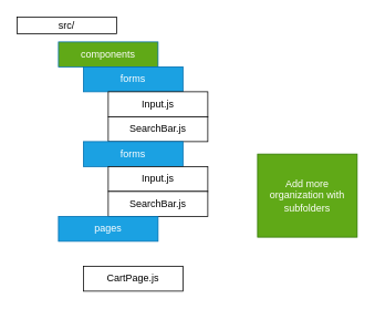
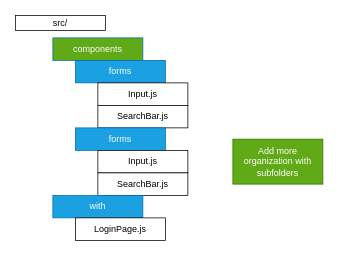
  <mxCell id="0" />
  <mxCell id="1" parent="0" />
  <mxCell id="2" value="src/" style="rounded=0;whiteSpace=wrap;html=1;fillColor=#FFFFFF;fontColor=#000000;" vertex="1" parent="1"><mxGeometry x="20" y="20" width="120" height="20" as="geometry" /></mxCell>
  <mxCell id="3" value="components" style="rounded=0;whiteSpace=wrap;html=1;fillColor=#60a917;strokeColor=#006EAF;fontColor=#ffffff;" vertex="1" parent="1"><mxGeometry x="70" y="50" width="120" height="30" as="geometry" /></mxCell>
  <mxCell id="4" value="forms" style="rounded=0;whiteSpace=wrap;html=1;fillColor=#1ba1e2;fontColor=#ffffff;strokeColor=#006EAF;" vertex="1" parent="1"><mxGeometry x="100" y="80" width="120" height="30" as="geometry" /></mxCell>
  <mxCell id="5" value="Input.js" style="rounded=0;whiteSpace=wrap;html=1;fillColor=#FFFFFF;fontColor=#000000;" vertex="1" parent="1"><mxGeometry x="130" y="110" width="120" height="30" as="geometry" /></mxCell>
  <mxCell id="6" value="SearchBar.js" style="rounded=0;whiteSpace=wrap;html=1;fillColor=#FFFFFF;fontColor=#000000;" vertex="1" parent="1"><mxGeometry x="130" y="140" width="120" height="30" as="geometry" /></mxCell>
  <mxCell id="7" value="forms" style="rounded=0;whiteSpace=wrap;html=1;fillColor=#1ba1e2;fontColor=#ffffff;strokeColor=#006EAF;" vertex="1" parent="1"><mxGeometry x="100" y="170" width="120" height="30" as="geometry" /></mxCell>
  <mxCell id="8" value="Input.js" style="rounded=0;whiteSpace=wrap;html=1;fillColor=#FFFFFF;fontColor=#000000;" vertex="1" parent="1"><mxGeometry x="130" y="200" width="120" height="30" as="geometry" /></mxCell>
  <mxCell id="9" value="SearchBar.js" style="rounded=0;whiteSpace=wrap;html=1;fillColor=#FFFFFF;fontColor=#000000;" vertex="1" parent="1"><mxGeometry x="130" y="230" width="120" height="30" as="geometry" /></mxCell>
- <mxCell id="10" value="pages" style="rounded=0;whiteSpace=wrap;html=1;fillColor=#1ba1e2;strokeColor=#006EAF;fontColor=#ffffff;" vertex="1" parent="1"><mxGeometry x="70" y="260" width="120" height="30" as="geometry" /></mxCell>
- <mxCell id="12" value="CartPage.js" style="rounded=0;whiteSpace=wrap;html=1;fillColor=#FFFFFF;fontColor=#000000;" vertex="1" parent="1"><mxGeometry x="100" y="320" width="120" height="30" as="geometry" /></mxCell>
- <mxCell id="13" value="Add more organization with subfolders" style="rounded=0;whiteSpace=wrap;html=1;fontColor=#ffffff;fillColor=#60a917;strokeColor=#2D7600;" vertex="1" parent="1"><mxGeometry x="310" y="185" width="120" height="100" as="geometry" /></mxCell>
+ <mxCell id="10" value="with" style="rounded=0;whiteSpace=wrap;html=1;fillColor=#1ba1e2;strokeColor=#006EAF;fontColor=#ffffff;" vertex="1" parent="1"><mxGeometry x="70" y="260" width="120" height="30" as="geometry" /></mxCell>
+ <mxCell id="11" value="LoginPage.js" style="rounded=0;whiteSpace=wrap;html=1;fillColor=#FFFFFF;fontColor=#000000;" vertex="1" parent="1"><mxGeometry x="100" y="290" width="120" height="30" as="geometry" /></mxCell>
+ <mxCell id="13" value="Add more organization with subfolders" style="rounded=0;whiteSpace=wrap;html=1;fontColor=#ffffff;fillColor=#60a917;strokeColor=#2D7600;" vertex="1" parent="1"><mxGeometry x="310" y="185" width="120" height="60" as="geometry" /></mxCell>
